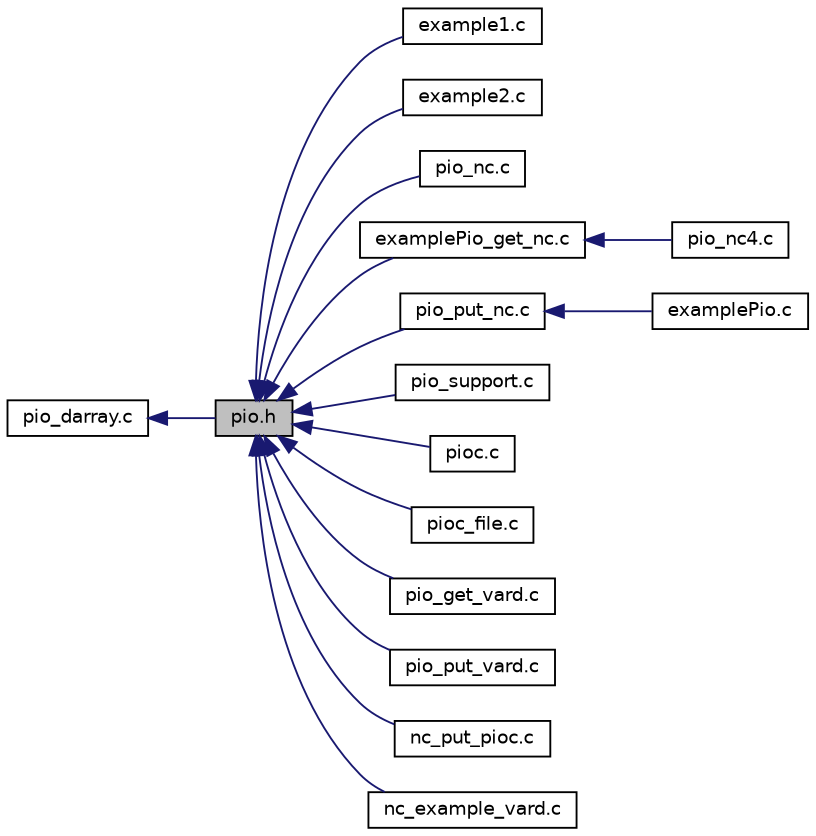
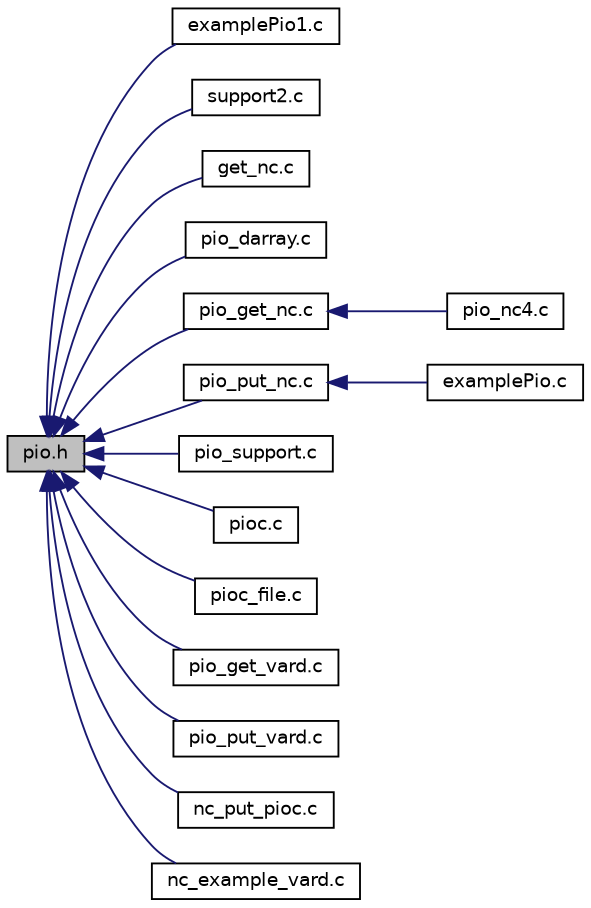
  digraph {
    rankdir=LR
    node [color=black fillcolor=white fontname=Helvetica fontsize=10 shape=record style=filled]
    edge [color=midnightblue dir=back fontname=Helvetica fontsize=10 labelfontname=Helvetica labelfontsize=10 style=solid]
    n1 [fillcolor=grey75 fontcolor=black height=0.2 label="pio.h" width=0.4]
-   n2 [height=0.2 label="example1.c" width=0.4]
-   n3 [height=0.2 label="example2.c" width=0.4]
-   n4 [height=0.2 label="pio_nc.c" width=0.4]
+   n2 [height=0.2 label="examplePio1.c" width=0.4]
+   n3 [height=0.2 label="support2.c" width=0.4]
+   n4 [height=0.2 label="get_nc.c" width=0.4]
    n5 [height=0.2 label="pio_darray.c" width=0.4]
-   n6 [height=0.2 label="examplePio_get_nc.c" width=0.4]
+   n6 [height=0.2 label="pio_get_nc.c" width=0.4]
    n7 [height=0.2 label="pio_put_nc.c" width=0.4]
    n8 [height=0.2 label="pio_support.c" width=0.4]
    n9 [height=0.2 label="pioc.c" width=0.4]
    n10 [height=0.2 label="pioc_file.c" width=0.4]
    n11 [height=0.2 label="pio_get_vard.c" width=0.4]
    n12 [height=0.2 label="pio_put_vard.c" width=0.4]
    n13 [height=0.2 label="nc_put_pioc.c" width=0.4]
    n14 [height=0.2 label="nc_example_vard.c" width=0.4]
    n15 [height=0.2 label="examplePio.c" width=0.4]
    n16 [height=0.2 label="pio_nc4.c" width=0.4]
    n1 -> n2
    n1 -> n3
    n1 -> n4
-   n5 -> n1
+   n1 -> n5
    n1 -> n6
    n1 -> n7
    n1 -> n8
    n1 -> n9
    n1 -> n10
    n1 -> n11
    n1 -> n12
    n1 -> n13
    n1 -> n14
    n6 -> n16
    n7 -> n15
  }
